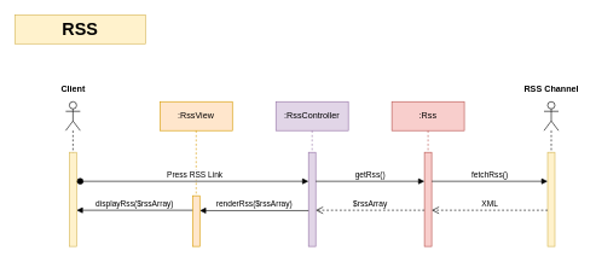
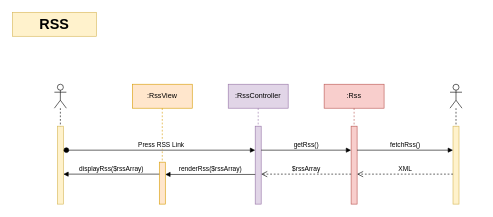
  <mxCell id="0" />
  <mxCell id="1" parent="0" />
- <mxCell id="2" value="&lt;h1 style=&quot;margin-top: 0px;&quot;&gt;RSS&lt;/h1&gt;" style="text;html=1;whiteSpace=wrap;overflow=hidden;rounded=0;align=center;fillColor=#fff2cc;strokeColor=#d6b656;" vertex="1" parent="1"><mxGeometry x="20" y="20" width="180" height="40" as="geometry" /></mxCell>
+ <mxCell id="2" value="&lt;h1 style=&quot;margin-top: 0px;&quot;&gt;RSS&lt;/h1&gt;" style="text;html=1;whiteSpace=wrap;overflow=hidden;rounded=0;align=center;fillColor=#fff2cc;strokeColor=#d6b656;" vertex="1" parent="1"><mxGeometry x="20" y="20" width="140" height="40" as="geometry" /></mxCell>
  <mxCell id="3" value="" style="shape=umlLifeline;perimeter=lifelinePerimeter;whiteSpace=wrap;html=1;container=1;dropTarget=0;collapsible=0;recursiveResize=0;outlineConnect=0;portConstraint=eastwest;newEdgeStyle={&quot;curved&quot;:0,&quot;rounded&quot;:0};participant=umlActor;" vertex="1" parent="1"><mxGeometry x="90" y="140" width="20" height="200" as="geometry" /></mxCell>
  <mxCell id="4" value="" style="html=1;points=[[0,0,0,0,5],[0,1,0,0,-5],[1,0,0,0,5],[1,1,0,0,-5]];perimeter=orthogonalPerimeter;outlineConnect=0;targetShapes=umlLifeline;portConstraint=eastwest;newEdgeStyle={&quot;curved&quot;:0,&quot;rounded&quot;:0};fillColor=#fff2cc;strokeColor=#d6b656;" vertex="1" parent="3"><mxGeometry x="5" y="70" width="10" height="130" as="geometry" /></mxCell>
  <mxCell id="5" value="" style="shape=umlLifeline;perimeter=lifelinePerimeter;whiteSpace=wrap;html=1;container=1;dropTarget=0;collapsible=0;recursiveResize=0;outlineConnect=0;portConstraint=eastwest;newEdgeStyle={&quot;curved&quot;:0,&quot;rounded&quot;:0};participant=umlActor;" vertex="1" parent="1"><mxGeometry x="750" y="140" width="20" height="200" as="geometry" /></mxCell>
  <mxCell id="6" value="" style="html=1;points=[[0,0,0,0,5],[0,1,0,0,-5],[1,0,0,0,5],[1,1,0,0,-5]];perimeter=orthogonalPerimeter;outlineConnect=0;targetShapes=umlLifeline;portConstraint=eastwest;newEdgeStyle={&quot;curved&quot;:0,&quot;rounded&quot;:0};fillColor=#fff2cc;strokeColor=#d6b656;" vertex="1" parent="5"><mxGeometry x="5" y="70" width="10" height="130" as="geometry" /></mxCell>
- <mxCell id="7" value="Client" style="text;align=center;fontStyle=1;verticalAlign=middle;spacingLeft=3;spacingRight=3;strokeColor=none;rotatable=0;points=[[0,0.5],[1,0.5]];portConstraint=eastwest;html=1;" vertex="1" parent="1"><mxGeometry x="60" y="110" width="80" height="26" as="geometry" /></mxCell>
- <mxCell id="8" value="RSS Channel" style="text;align=center;fontStyle=1;verticalAlign=middle;spacingLeft=3;spacingRight=3;strokeColor=none;rotatable=0;points=[[0,0.5],[1,0.5]];portConstraint=eastwest;html=1;" vertex="1" parent="1"><mxGeometry x="720" y="110" width="80" height="26" as="geometry" /></mxCell>
  <mxCell id="9" value=":RssView" style="shape=umlLifeline;perimeter=lifelinePerimeter;whiteSpace=wrap;html=1;container=1;dropTarget=0;collapsible=0;recursiveResize=0;outlineConnect=0;portConstraint=eastwest;newEdgeStyle={&quot;curved&quot;:0,&quot;rounded&quot;:0};fillColor=#ffe6cc;strokeColor=#d79b00;" vertex="1" parent="1"><mxGeometry x="220" y="140" width="100" height="200" as="geometry" /></mxCell>
  <mxCell id="10" value="" style="html=1;points=[[0,0,0,0,5],[0,1,0,0,-5],[1,0,0,0,5],[1,1,0,0,-5]];perimeter=orthogonalPerimeter;outlineConnect=0;targetShapes=umlLifeline;portConstraint=eastwest;newEdgeStyle={&quot;curved&quot;:0,&quot;rounded&quot;:0};fillColor=#ffe6cc;strokeColor=#d79b00;" vertex="1" parent="9"><mxGeometry x="45" y="130" width="10" height="70" as="geometry" /></mxCell>
  <mxCell id="11" value=":RssController" style="shape=umlLifeline;perimeter=lifelinePerimeter;whiteSpace=wrap;html=1;container=1;dropTarget=0;collapsible=0;recursiveResize=0;outlineConnect=0;portConstraint=eastwest;newEdgeStyle={&quot;curved&quot;:0,&quot;rounded&quot;:0};fillColor=#e1d5e7;strokeColor=#9673a6;" vertex="1" parent="1"><mxGeometry x="380" y="140" width="100" height="200" as="geometry" /></mxCell>
  <mxCell id="12" value="" style="html=1;points=[[0,0,0,0,5],[0,1,0,0,-5],[1,0,0,0,5],[1,1,0,0,-5]];perimeter=orthogonalPerimeter;outlineConnect=0;targetShapes=umlLifeline;portConstraint=eastwest;newEdgeStyle={&quot;curved&quot;:0,&quot;rounded&quot;:0};fillColor=#e1d5e7;strokeColor=#9673a6;" vertex="1" parent="11"><mxGeometry x="45" y="70" width="10" height="130" as="geometry" /></mxCell>
  <mxCell id="13" value=":Rss" style="shape=umlLifeline;perimeter=lifelinePerimeter;whiteSpace=wrap;html=1;container=1;dropTarget=0;collapsible=0;recursiveResize=0;outlineConnect=0;portConstraint=eastwest;newEdgeStyle={&quot;curved&quot;:0,&quot;rounded&quot;:0};fillColor=#f8cecc;strokeColor=#b85450;" vertex="1" parent="1"><mxGeometry x="540" y="140" width="100" height="200" as="geometry" /></mxCell>
  <mxCell id="14" value="" style="html=1;points=[[0,0,0,0,5],[0,1,0,0,-5],[1,0,0,0,5],[1,1,0,0,-5]];perimeter=orthogonalPerimeter;outlineConnect=0;targetShapes=umlLifeline;portConstraint=eastwest;newEdgeStyle={&quot;curved&quot;:0,&quot;rounded&quot;:0};fillColor=#f8cecc;strokeColor=#b85450;" vertex="1" parent="13"><mxGeometry x="45" y="70" width="10" height="130" as="geometry" /></mxCell>
  <mxCell id="15" value="Press RSS Link" style="html=1;verticalAlign=bottom;startArrow=oval;startFill=1;endArrow=block;startSize=8;curved=0;rounded=0;" edge="1" parent="1" target="12"><mxGeometry width="60" relative="1" as="geometry"><mxPoint x="110" y="250" as="sourcePoint" /><mxPoint x="170" y="250" as="targetPoint" /></mxGeometry></mxCell>
  <mxCell id="16" value="getRss()" style="html=1;verticalAlign=bottom;endArrow=block;curved=0;rounded=0;" edge="1" parent="1"><mxGeometry width="80" relative="1" as="geometry"><mxPoint x="435" y="250" as="sourcePoint" /><mxPoint x="585" y="250" as="targetPoint" /></mxGeometry></mxCell>
  <mxCell id="17" value="fetchRss()" style="html=1;verticalAlign=bottom;endArrow=block;curved=0;rounded=0;" edge="1" parent="1"><mxGeometry width="80" relative="1" as="geometry"><mxPoint x="595" y="250" as="sourcePoint" /><mxPoint x="755" y="250" as="targetPoint" /></mxGeometry></mxCell>
  <mxCell id="18" value="XML" style="html=1;verticalAlign=bottom;endArrow=open;dashed=1;endSize=8;curved=0;rounded=0;" edge="1" parent="1"><mxGeometry relative="1" as="geometry"><mxPoint x="755" y="290" as="sourcePoint" /><mxPoint x="595" y="290" as="targetPoint" /></mxGeometry></mxCell>
  <mxCell id="19" value="$rssArray" style="html=1;verticalAlign=bottom;endArrow=open;dashed=1;endSize=8;curved=0;rounded=0;" edge="1" parent="1"><mxGeometry relative="1" as="geometry"><mxPoint x="585" y="290" as="sourcePoint" /><mxPoint x="435" y="290" as="targetPoint" /></mxGeometry></mxCell>
  <mxCell id="20" value="renderRss($rssArray)" style="html=1;verticalAlign=bottom;endArrow=block;curved=0;rounded=0;" edge="1" parent="1"><mxGeometry width="80" relative="1" as="geometry"><mxPoint x="425" y="290.5" as="sourcePoint" /><mxPoint x="275" y="290.5" as="targetPoint" /></mxGeometry></mxCell>
  <mxCell id="21" value="displayRss($rssArray)" style="html=1;verticalAlign=bottom;endArrow=block;curved=0;rounded=0;" edge="1" parent="1"><mxGeometry width="80" relative="1" as="geometry"><mxPoint x="265" y="290" as="sourcePoint" /><mxPoint x="105" y="290" as="targetPoint" /></mxGeometry></mxCell>
